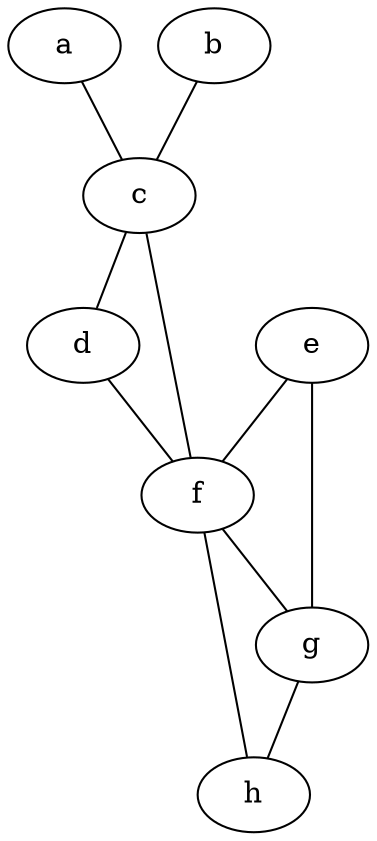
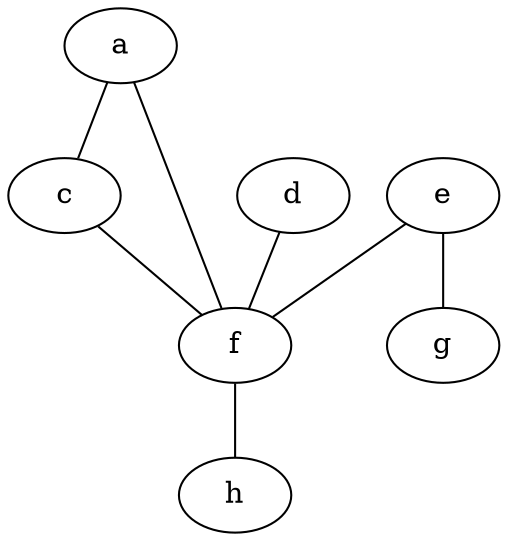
  strict graph {
    n1 [label=a]
    n2 [label=c]
    n3 [label=d]
    n4 [label=f]
    n5 [label=e]
    n6 [label=g]
    n7 [label=h]
-   n8 [label=b]
    n1 -- n2
-   n2 -- n3
    n2 -- n4
    n3 -- n4
-   n4 -- n6
+   n4 -- n1
    n4 -- n7
    n5 -- n4
    n5 -- n6
-   n6 -- n7
-   n8 -- n2
  }
